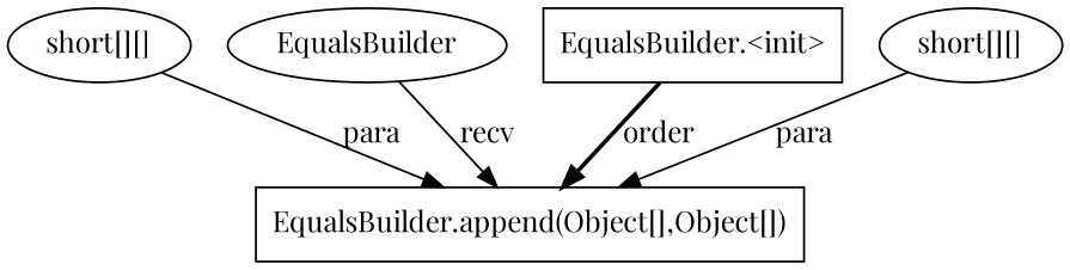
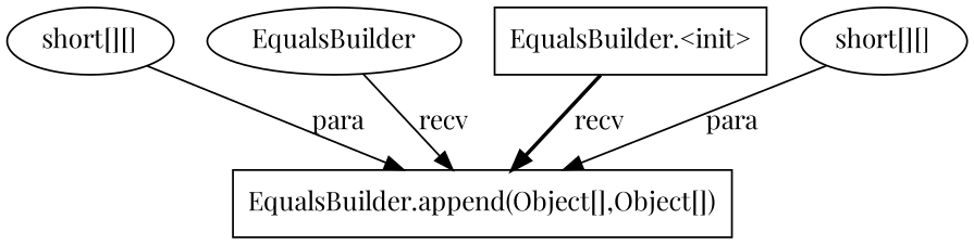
  digraph {
    fontname="Playfair Display"
    node [fontname="Playfair Display" shape=ellipse]
    edge [fontname="Playfair Display" style=solid]
    n1 [label="EqualsBuilder.append(Object[],Object[])" shape=box]
    n2 [label="short[][]"]
    n3 [label=EqualsBuilder]
    n4 [label="EqualsBuilder.<init>" shape=box]
    n5 [label="short[][]"]
    n2 -> n1 [label=para]
    n3 -> n1 [label=recv]
-   n4 -> n1 [label=order style=bold]
+   n4 -> n1 [label=recv style=bold]
    n5 -> n1 [label=para]
  }
